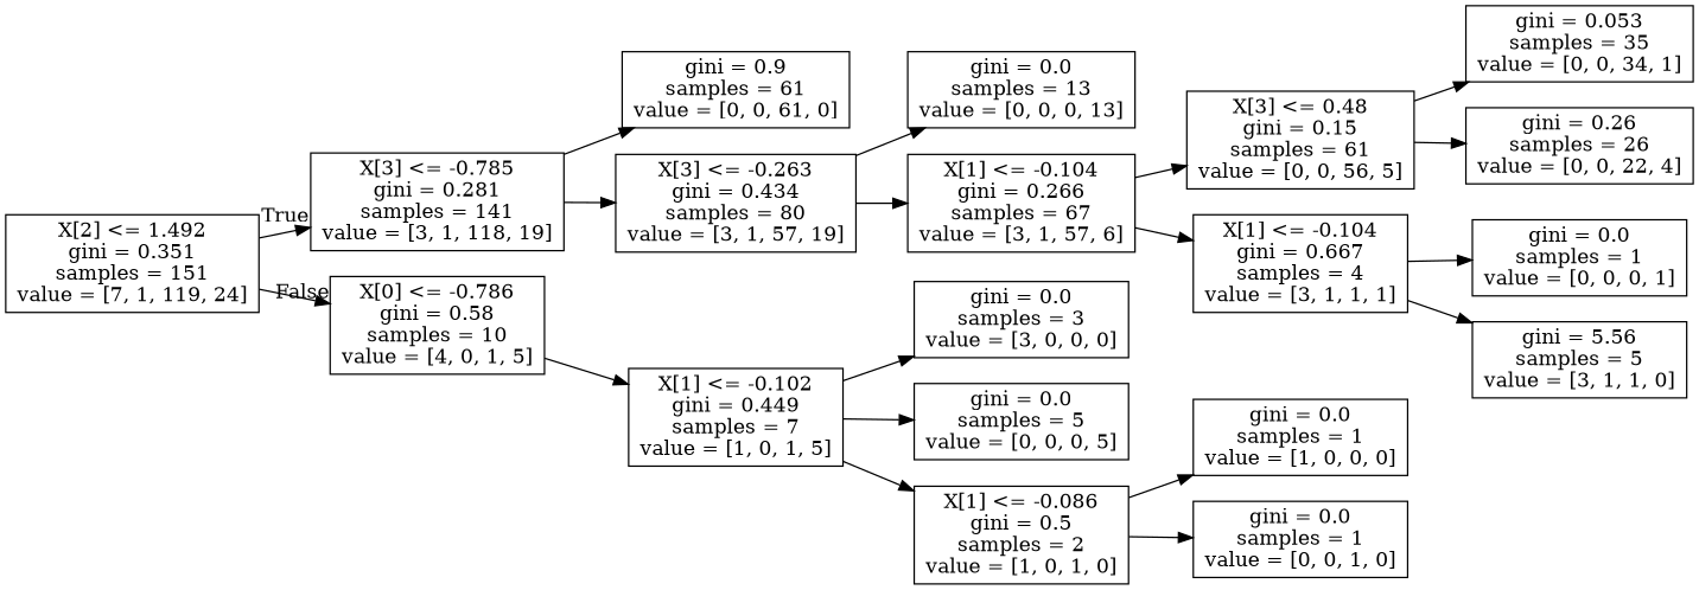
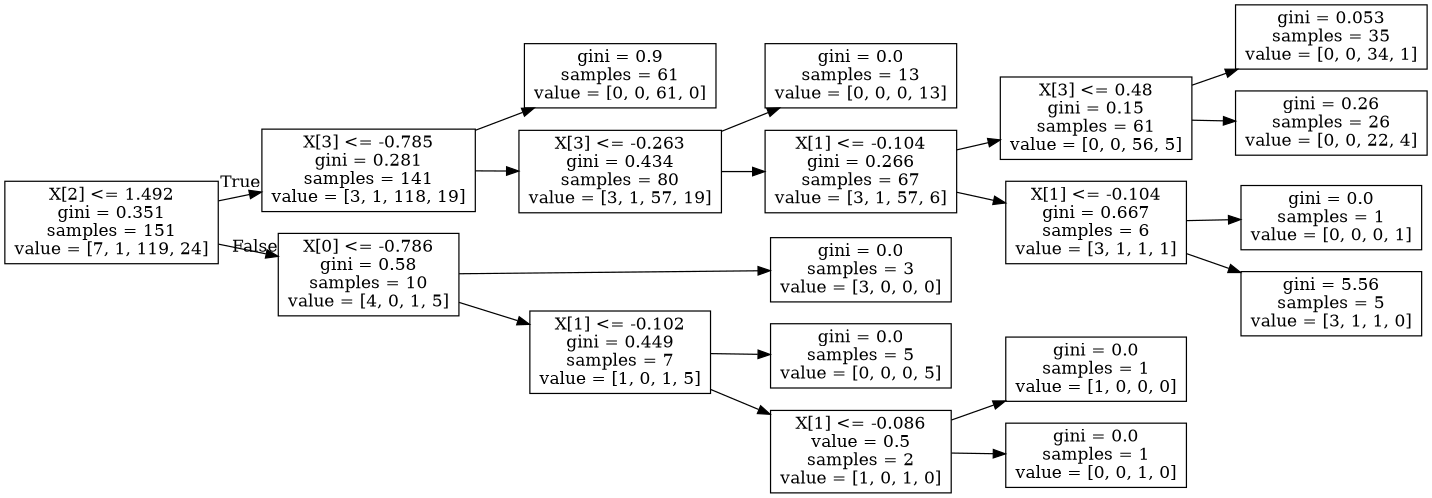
  digraph {
    rankdir=LR
    node [shape=box]
    n1 [label="X[2] <= 1.492\ngini = 0.351\nsamples = 151\nvalue = [7, 1, 119, 24]"]
    n2 [label="X[3] <= -0.785\ngini = 0.281\nsamples = 141\nvalue = [3, 1, 118, 19]"]
    n3 [label="X[0] <= -0.786\ngini = 0.58\nsamples = 10\nvalue = [4, 0, 1, 5]"]
    n4 [label="gini = 0.9\nsamples = 61\nvalue = [0, 0, 61, 0]"]
    n5 [label="X[3] <= -0.263\ngini = 0.434\nsamples = 80\nvalue = [3, 1, 57, 19]"]
    n6 [label="X[1] <= -0.102\ngini = 0.449\nsamples = 7\nvalue = [1, 0, 1, 5]"]
    n7 [label="gini = 0.0\nsamples = 3\nvalue = [3, 0, 0, 0]"]
    n8 [label="gini = 0.0\nsamples = 13\nvalue = [0, 0, 0, 13]"]
    n9 [label="X[1] <= -0.104\ngini = 0.266\nsamples = 67\nvalue = [3, 1, 57, 6]"]
    n10 [label="X[3] <= 0.48\ngini = 0.15\nsamples = 61\nvalue = [0, 0, 56, 5]"]
-   n11 [label="X[1] <= -0.104\ngini = 0.667\nsamples = 4\nvalue = [3, 1, 1, 1]"]
+   n11 [label="X[1] <= -0.104\ngini = 0.667\nsamples = 6\nvalue = [3, 1, 1, 1]"]
    n12 [label="gini = 0.053\nsamples = 35\nvalue = [0, 0, 34, 1]"]
    n13 [label="gini = 0.26\nsamples = 26\nvalue = [0, 0, 22, 4]"]
    n14 [label="gini = 0.0\nsamples = 1\nvalue = [0, 0, 0, 1]"]
    n15 [label="gini = 5.56\nsamples = 5\nvalue = [3, 1, 1, 0]"]
    n16 [label="gini = 0.0\nsamples = 5\nvalue = [0, 0, 0, 5]"]
-   n17 [label="X[1] <= -0.086\ngini = 0.5\nsamples = 2\nvalue = [1, 0, 1, 0]"]
+   n17 [label="X[1] <= -0.086\nvalue = 0.5\nsamples = 2\nvalue = [1, 0, 1, 0]"]
    n18 [label="gini = 0.0\nsamples = 1\nvalue = [1, 0, 0, 0]"]
    n19 [label="gini = 0.0\nsamples = 1\nvalue = [0, 0, 1, 0]"]
    n1 -> n2 [headlabel=True labelangle=45 labeldistance=2.5]
    n1 -> n3 [headlabel=False labelangle=-45 labeldistance=2.5]
    n2 -> n4
    n2 -> n5
    n3 -> n6
-   n6 -> n7
+   n3 -> n7
    n5 -> n8
    n5 -> n9
    n6 -> n16
    n6 -> n17
    n9 -> n10
    n9 -> n11
    n10 -> n12
    n10 -> n13
    n11 -> n14
    n11 -> n15
    n17 -> n18
    n17 -> n19
  }
